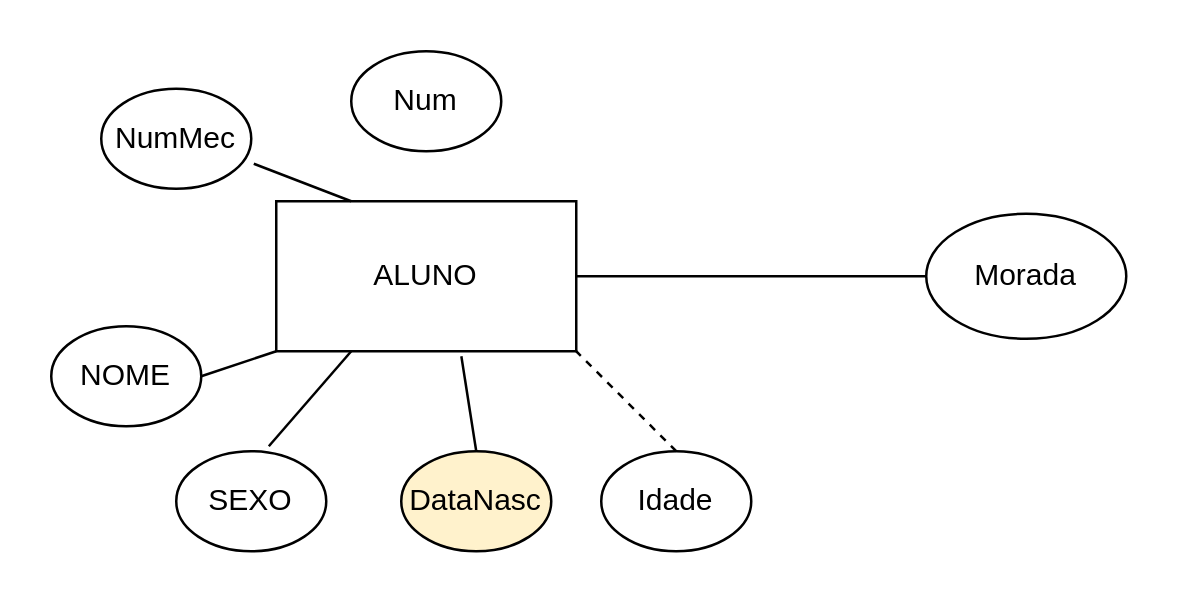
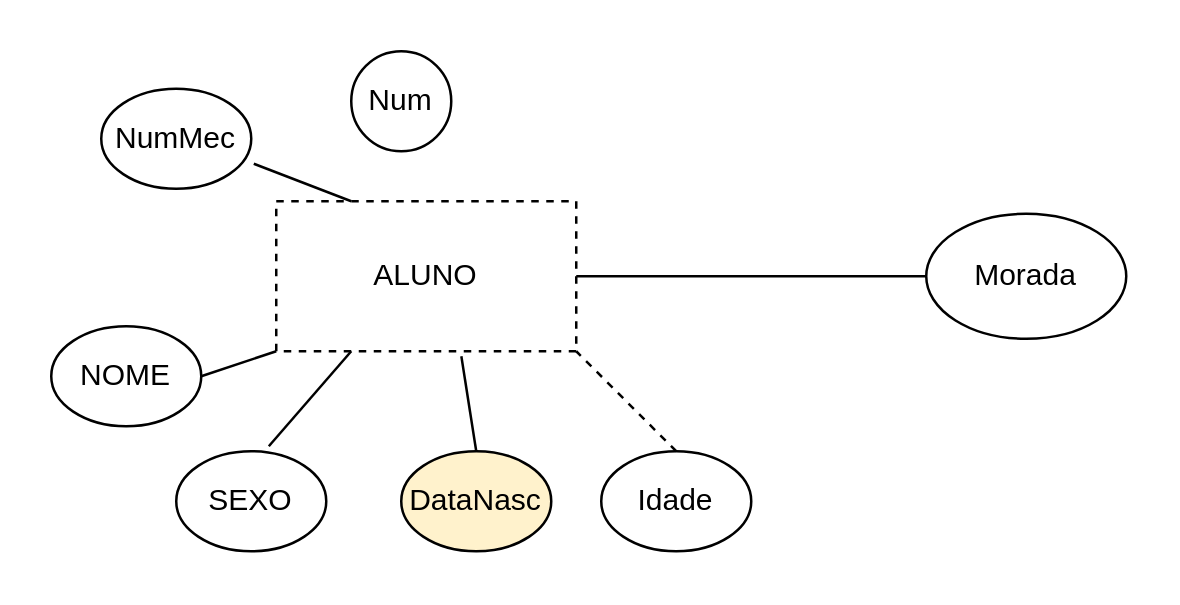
  <mxCell id="0" />
  <mxCell id="1" parent="0" />
- <mxCell id="2" value="ALUNO" style="rounded=0;whiteSpace=wrap;html=1;" vertex="1" parent="1"><mxGeometry x="110" y="80" width="120" height="60" as="geometry" /></mxCell>
+ <mxCell id="2" value="ALUNO" style="rounded=0;whiteSpace=wrap;html=1;dashed=1;" vertex="1" parent="1"><mxGeometry x="110" y="80" width="120" height="60" as="geometry" /></mxCell>
  <mxCell id="3" value="NOME" style="ellipse;whiteSpace=wrap;html=1;" vertex="1" parent="1"><mxGeometry x="20" y="130" width="60" height="40" as="geometry" /></mxCell>
  <mxCell id="4" value="SEXO" style="ellipse;whiteSpace=wrap;html=1;" vertex="1" parent="1"><mxGeometry x="70" y="180" width="60" height="40" as="geometry" /></mxCell>
  <mxCell id="5" value="DataNasc" style="ellipse;whiteSpace=wrap;html=1;fillColor=#fff2cc;" vertex="1" parent="1"><mxGeometry x="160" y="180" width="60" height="40" as="geometry" /></mxCell>
  <mxCell id="6" value="Idade" style="ellipse;whiteSpace=wrap;html=1;" vertex="1" parent="1"><mxGeometry x="240" y="180" width="60" height="40" as="geometry" /></mxCell>
  <mxCell id="7" value="" style="endArrow=none;html=1;rounded=0;entryX=0;entryY=1;entryDx=0;entryDy=0;exitX=1;exitY=0.5;exitDx=0;exitDy=0;" edge="1" parent="1" source="3" target="2"><mxGeometry width="50" height="50" relative="1" as="geometry"><mxPoint x="320" y="240" as="sourcePoint" /><mxPoint x="370" y="190" as="targetPoint" /></mxGeometry></mxCell>
  <mxCell id="8" value="" style="endArrow=none;html=1;rounded=0;entryX=0.25;entryY=1;entryDx=0;entryDy=0;exitX=0.617;exitY=-0.05;exitDx=0;exitDy=0;exitPerimeter=0;" edge="1" parent="1" source="4" target="2"><mxGeometry width="50" height="50" relative="1" as="geometry"><mxPoint x="120" y="155" as="sourcePoint" /><mxPoint x="150" y="145" as="targetPoint" /></mxGeometry></mxCell>
  <mxCell id="9" value="" style="endArrow=none;dashed=1;html=1;rounded=0;entryX=1;entryY=1;entryDx=0;entryDy=0;exitX=0.5;exitY=0;exitDx=0;exitDy=0;" edge="1" parent="1" source="6" target="2"><mxGeometry width="50" height="50" relative="1" as="geometry"><mxPoint x="320" y="240" as="sourcePoint" /><mxPoint x="370" y="190" as="targetPoint" /></mxGeometry></mxCell>
  <mxCell id="10" value="" style="endArrow=none;html=1;rounded=0;entryX=0.617;entryY=1.033;entryDx=0;entryDy=0;exitX=0.5;exitY=0;exitDx=0;exitDy=0;entryPerimeter=0;" edge="1" parent="1" source="5" target="2"><mxGeometry width="50" height="50" relative="1" as="geometry"><mxPoint x="178.49" y="178" as="sourcePoint" /><mxPoint x="201.49" y="140" as="targetPoint" /></mxGeometry></mxCell>
  <mxCell id="11" value="" style="endArrow=none;html=1;rounded=0;entryX=1;entryY=0.5;entryDx=0;entryDy=0;exitX=0;exitY=0.5;exitDx=0;exitDy=0;" edge="1" parent="1" source="12" target="2"><mxGeometry width="50" height="50" relative="1" as="geometry"><mxPoint x="360" y="110" as="sourcePoint" /><mxPoint x="370" y="190" as="targetPoint" /></mxGeometry></mxCell>
  <mxCell id="12" value="Morada" style="ellipse;whiteSpace=wrap;html=1;" vertex="1" parent="1"><mxGeometry x="370" y="85" width="80" height="50" as="geometry" /></mxCell>
  <mxCell id="13" value="NumMec" style="ellipse;whiteSpace=wrap;html=1;" vertex="1" parent="1"><mxGeometry x="40" y="35" width="60" height="40" as="geometry" /></mxCell>
  <mxCell id="14" value="" style="endArrow=none;html=1;rounded=0;entryX=0.25;entryY=0;entryDx=0;entryDy=0;exitX=1.017;exitY=0.75;exitDx=0;exitDy=0;exitPerimeter=0;" edge="1" parent="1" source="13" target="2"><mxGeometry width="50" height="50" relative="1" as="geometry"><mxPoint x="110" y="50" as="sourcePoint" /><mxPoint x="110" y="80" as="targetPoint" /></mxGeometry></mxCell>
- <mxCell id="15" value="Num" style="ellipse;whiteSpace=wrap;html=1;" vertex="1" parent="1"><mxGeometry x="140" y="20" width="60" height="40" as="geometry" /></mxCell>
+ <mxCell id="15" value="Num" style="ellipse;whiteSpace=wrap;html=1;" vertex="1" parent="1"><mxGeometry x="140" y="20" width="40" height="40" as="geometry" /></mxCell>
